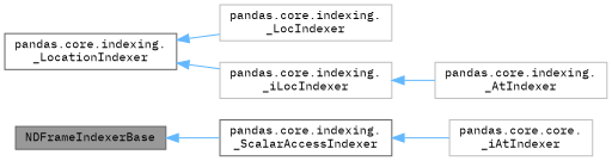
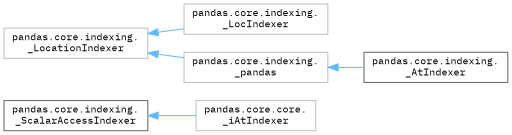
  digraph {
    fontname="IBM Plex Mono"
    rankdir=LR
    node [color=grey75 fillcolor=white fontname="IBM Plex Mono" fontsize=10 shape=box style=filled]
    edge [color=steelblue1 dir=back fontname="IBM Plex Mono" fontsize=10 labelfontname=Helvetica labelfontsize=10 style=solid]
-   n1 [color=gray40 fillcolor=grey60 fontcolor=black height=0.2 label=NDFrameIndexerBase width=0.4]
    n2 [color=gray40 height=0.2 label="pandas.core.indexing.\l_ScalarAccessIndexer" width=0.4]
-   n3 [color=gray40 height=0.2 label="pandas.core.indexing.\l_LocationIndexer" width=0.4]
+   n3 [height=0.2 label="pandas.core.indexing.\l_LocationIndexer" width=0.4]
    n4 [height=0.2 label="pandas.core.indexing.\l_LocIndexer" width=0.4]
-   n5 [height=0.2 label="pandas.core.indexing.\l_iLocIndexer" width=0.4]
+   n5 [height=0.2 label="pandas.core.indexing.\l_pandas" width=0.4]
    n6 [height=0.2 label="pandas.core.core.\l_iAtIndexer" width=0.4]
-   n7 [height=0.2 label="pandas.core.indexing.\l_AtIndexer" width=0.4]
-   n1 -> n2
+   n7 [color=gray40 height=0.2 label="pandas.core.indexing.\l_AtIndexer" width=0.4]
    n2 -> n6
    n3 -> n4
    n3 -> n5
    n5 -> n7
  }
